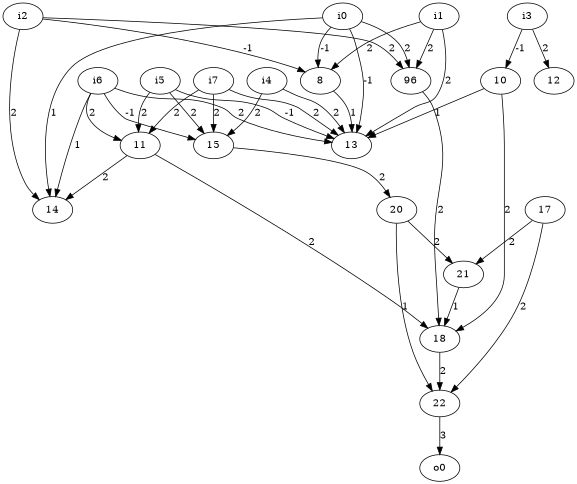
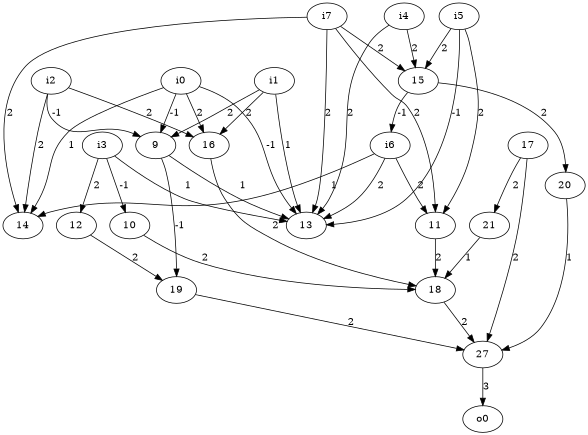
  digraph {
    n1 [label=i0]
-   n2 [label=8]
+   n2 [label=9]
    n3 [label=13]
    n4 [label=14]
-   n5 [label=96]
+   n5 [label=16]
+   n6 [label=19]
    n7 [label=18]
    n8 [label=i1]
    n9 [label=i2]
    n10 [label=i3]
    n11 [label=10]
    n12 [label=12]
    n13 [label=i4]
    n14 [label=15]
    n15 [label=11]
    n16 [label=20]
    n17 [label=i5]
    n18 [label=i6]
    n19 [label=i7]
    n20 [label=o0]
-   n21 [label=22]
+   n21 [label=27]
    n22 [label=21]
    n23 [label=17]
    n1 -> n2 [label=-1]
    n1 -> n3 [label=-1]
    n1 -> n4 [label=1]
    n1 -> n5 [label=2]
    n2 -> n3 [label=1]
+   n2 -> n6 [label=-1]
    n5 -> n7 [label=2]
+   n6 -> n21 [label=2]
    n7 -> n21 [label=2]
    n8 -> n2 [label=2]
-   n8 -> n3 [label=2]
+   n8 -> n3 [label=1]
    n8 -> n5 [label=2]
    n9 -> n2 [label=-1]
    n9 -> n4 [label=2]
    n9 -> n5 [label=2]
-   n11 -> n3 [label=1]
+   n10 -> n3 [label=1]
    n10 -> n11 [label=-1]
    n10 -> n12 [label=2]
    n11 -> n7 [label=2]
+   n12 -> n6 [label=2]
    n13 -> n3 [label=2]
    n13 -> n14 [label=2]
    n14 -> n16 [label=2]
    n15 -> n7 [label=2]
    n16 -> n21 [label=1]
-   n16 -> n22 [label=2]
    n17 -> n3 [label=-1]
    n17 -> n14 [label=2]
    n17 -> n15 [label=2]
    n18 -> n3 [label=2]
    n18 -> n4 [label=1]
-   n18 -> n14 [label=-1]
+   n14 -> n18 [label=-1]
    n18 -> n15 [label=2]
    n19 -> n3 [label=2]
-   n15 -> n4 [label=2]
+   n19 -> n4 [label=2]
    n19 -> n14 [label=2]
    n19 -> n15 [label=2]
    n21 -> n20 [label=3]
    n22 -> n7 [label=1]
    n23 -> n21 [label=2]
    n23 -> n22 [label=2]
  }
